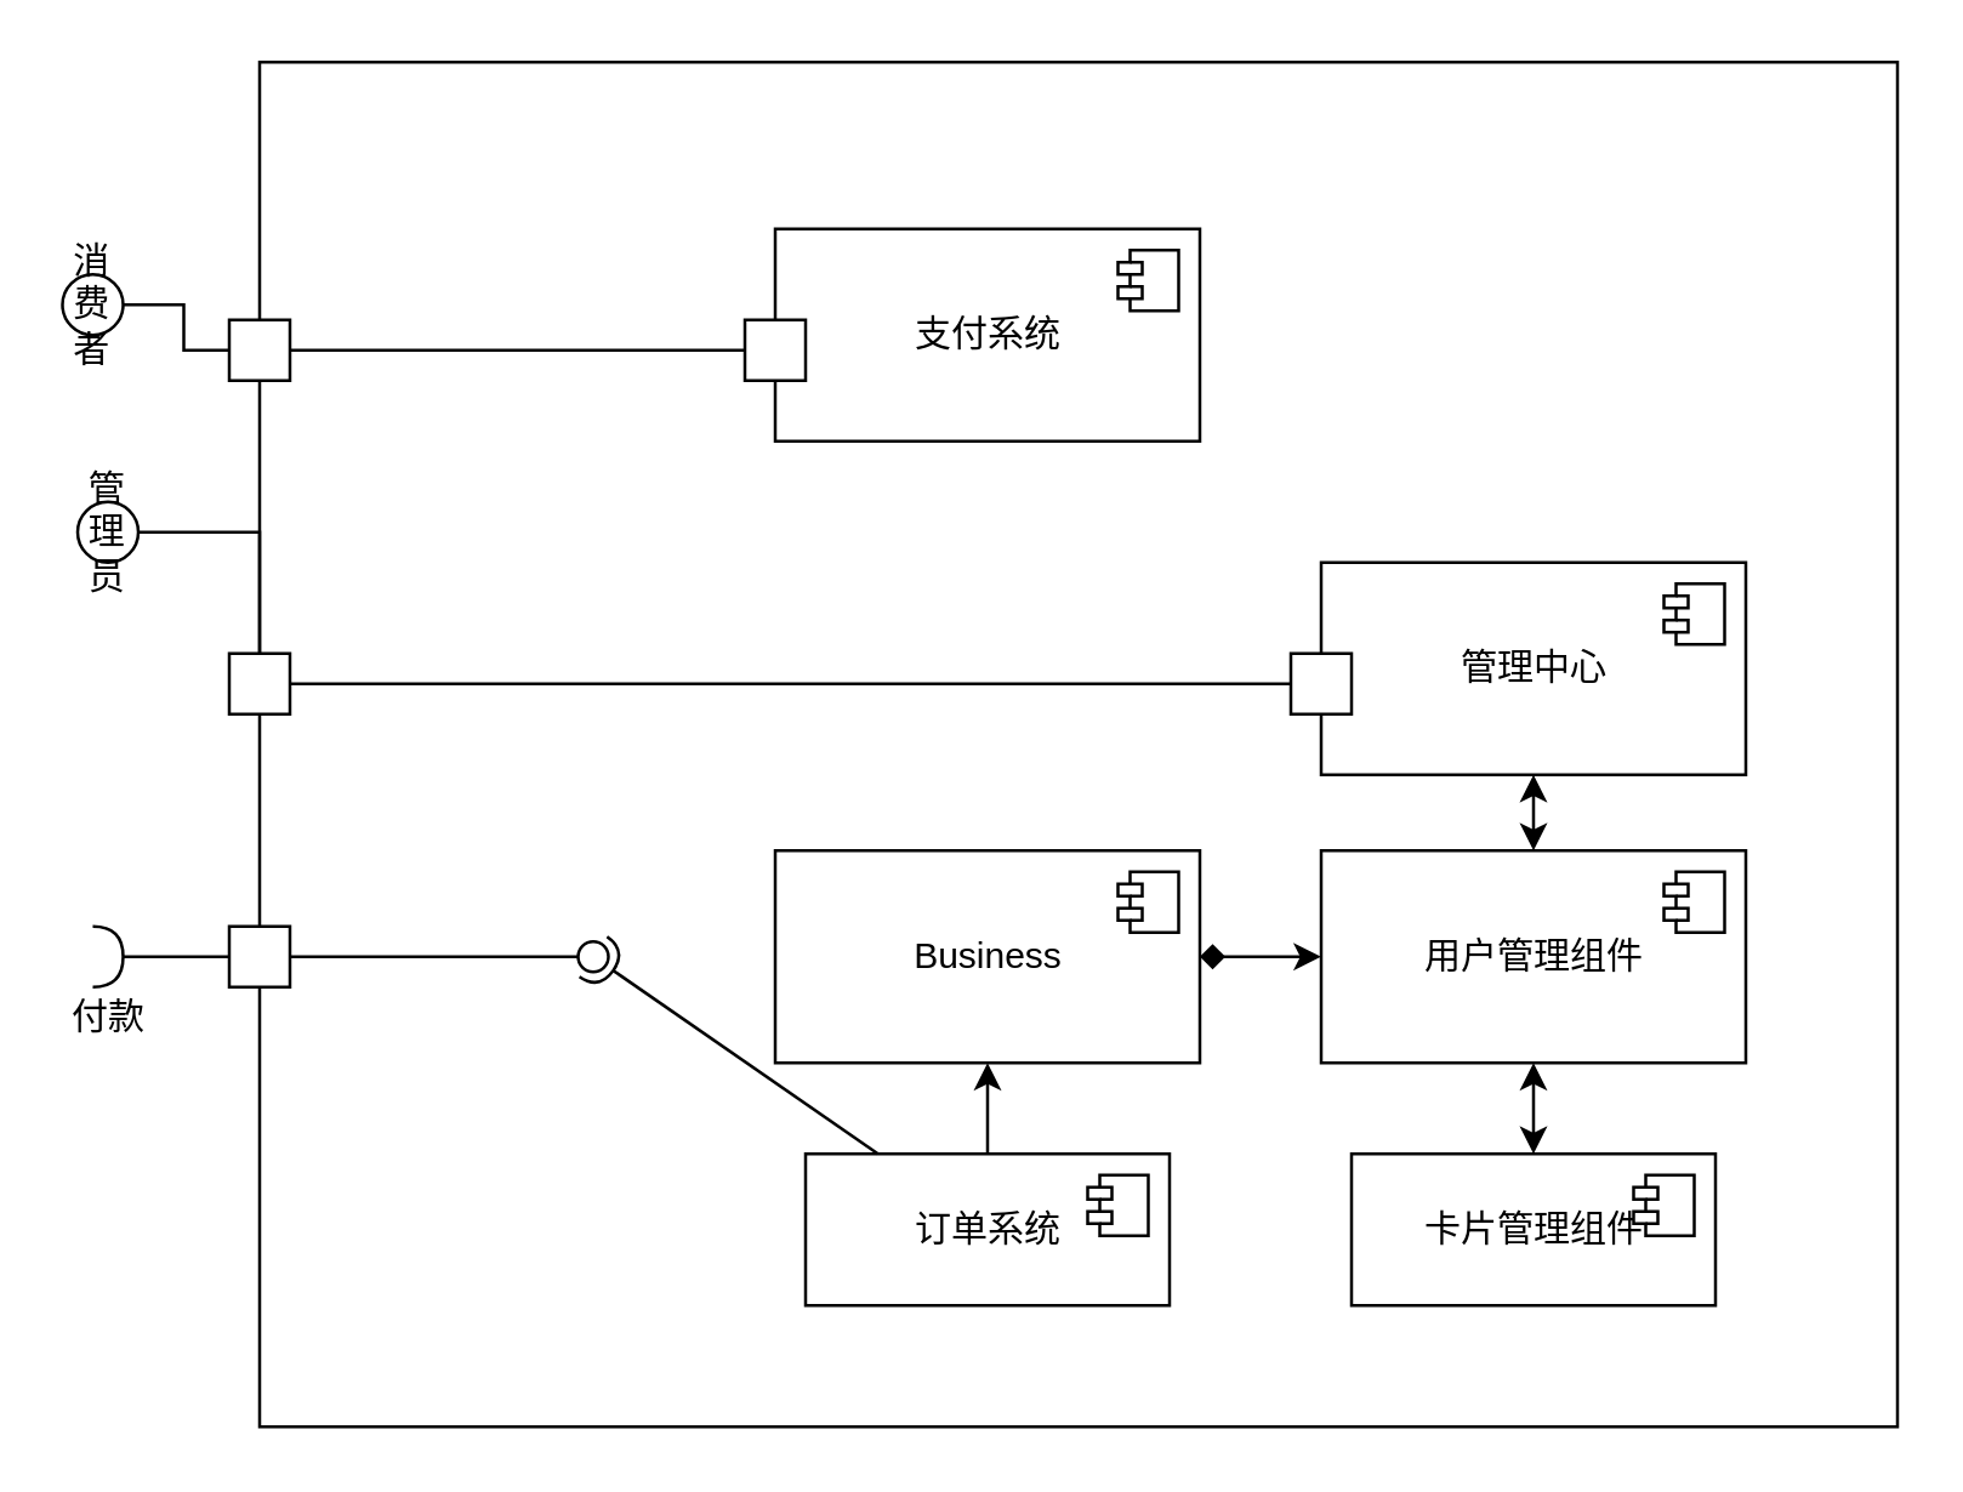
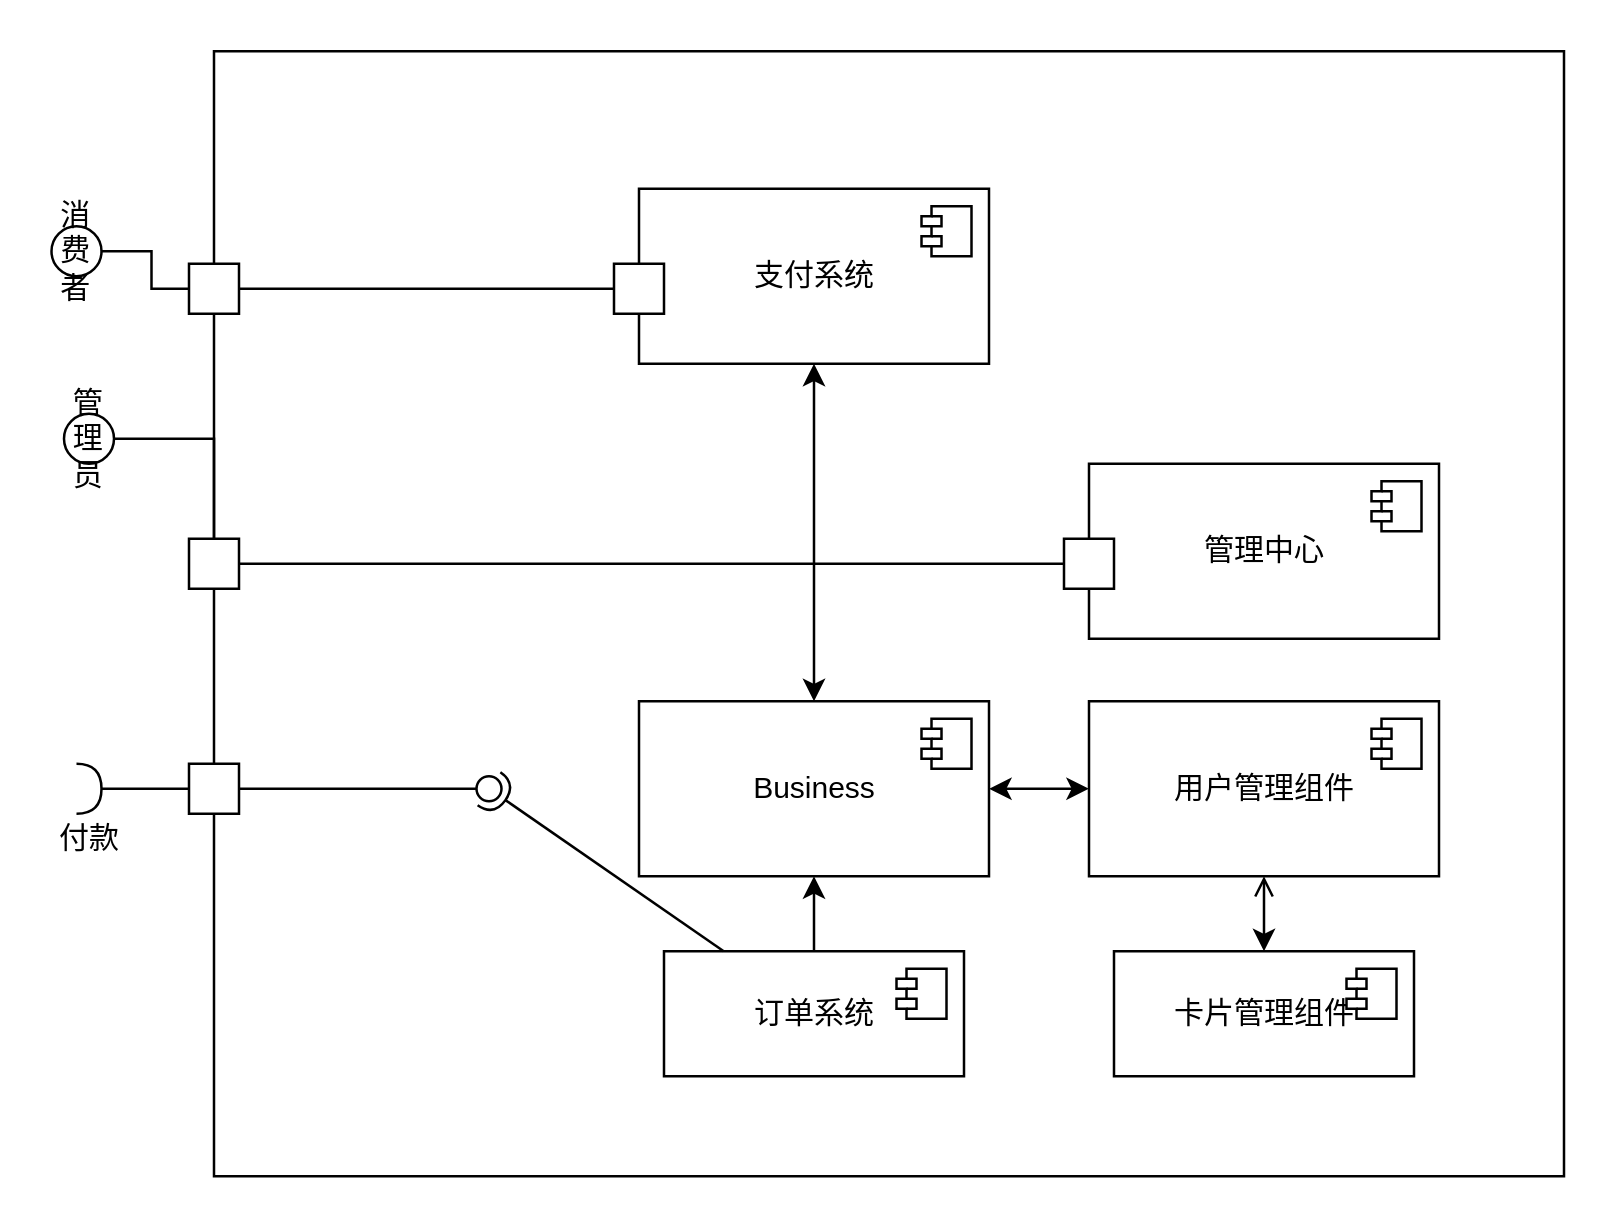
  <mxCell id="0" />
  <mxCell id="1" parent="0" />
  <mxCell id="2" value="" style="rounded=0;whiteSpace=wrap;html=1;" vertex="1" parent="1"><mxGeometry x="85" y="20" width="540" height="450" as="geometry" /></mxCell>
  <mxCell id="3" value="支付系统" style="html=1;dropTarget=0;" vertex="1" parent="1"><mxGeometry x="255" y="75" width="140" height="70" as="geometry" /></mxCell>
  <mxCell id="4" value="" style="shape=component;jettyWidth=8;jettyHeight=4;" vertex="1" parent="3"><mxGeometry x="1" width="20" height="20" relative="1" as="geometry"><mxPoint x="-27" y="7" as="offset" /></mxGeometry></mxCell>
+ <mxCell id="5" value="" style="edgeStyle=none;rounded=0;orthogonalLoop=1;jettySize=auto;html=1;startArrow=classic;startFill=1;endArrow=classic;endFill=1;" edge="1" parent="1" source="34" target="3"><mxGeometry relative="1" as="geometry" /></mxCell>
  <mxCell id="6" value="管理中心" style="html=1;dropTarget=0;" vertex="1" parent="1"><mxGeometry x="435" y="185" width="140" height="70" as="geometry" /></mxCell>
  <mxCell id="7" value="" style="shape=component;jettyWidth=8;jettyHeight=4;" vertex="1" parent="6"><mxGeometry x="1" width="20" height="20" relative="1" as="geometry"><mxPoint x="-27" y="7" as="offset" /></mxGeometry></mxCell>
  <mxCell id="8" value="订单系统" style="html=1;dropTarget=0;" vertex="1" parent="1"><mxGeometry x="265" y="380" width="120" height="50" as="geometry" /></mxCell>
  <mxCell id="9" value="" style="shape=component;jettyWidth=8;jettyHeight=4;" vertex="1" parent="8"><mxGeometry x="1" width="20" height="20" relative="1" as="geometry"><mxPoint x="-27" y="7" as="offset" /></mxGeometry></mxCell>
  <mxCell id="10" value="" style="rounded=0;orthogonalLoop=1;jettySize=auto;html=1;endArrow=none;endFill=0;exitX=1;exitY=0.5;exitDx=0;exitDy=0;" edge="1" target="12" parent="1" source="25"><mxGeometry relative="1" as="geometry"><mxPoint x="305" y="300" as="sourcePoint" /></mxGeometry></mxCell>
  <mxCell id="11" value="" style="rounded=0;orthogonalLoop=1;jettySize=auto;html=1;endArrow=halfCircle;endFill=0;entryX=0.5;entryY=0.5;entryDx=0;entryDy=0;endSize=6;strokeWidth=1;" edge="1" target="12" parent="1" source="8"><mxGeometry relative="1" as="geometry"><mxPoint x="345" y="300" as="sourcePoint" /><Array as="points" /></mxGeometry></mxCell>
  <mxCell id="12" value="" style="ellipse;whiteSpace=wrap;html=1;fontFamily=Helvetica;fontSize=12;fontColor=#000000;align=center;strokeColor=#000000;fillColor=#ffffff;points=[];aspect=fixed;resizable=0;" vertex="1" parent="1"><mxGeometry x="190" y="310" width="10" height="10" as="geometry" /></mxCell>
  <mxCell id="13" value="" style="edgeStyle=orthogonalEdgeStyle;rounded=0;orthogonalLoop=1;jettySize=auto;html=1;endArrow=none;endFill=0;" edge="1" parent="1" source="14" target="18"><mxGeometry relative="1" as="geometry" /></mxCell>
  <mxCell id="14" value="消费者" style="ellipse;whiteSpace=wrap;html=1;aspect=fixed;" vertex="1" parent="1"><mxGeometry x="20" y="90" width="20" height="20" as="geometry" /></mxCell>
  <mxCell id="15" value="" style="edgeStyle=orthogonalEdgeStyle;rounded=0;orthogonalLoop=1;jettySize=auto;html=1;endArrow=none;endFill=0;" edge="1" parent="1" source="16" target="20"><mxGeometry relative="1" as="geometry" /></mxCell>
  <mxCell id="16" value="管理员" style="ellipse;whiteSpace=wrap;html=1;aspect=fixed;" vertex="1" parent="1"><mxGeometry x="25" y="165" width="20" height="20" as="geometry" /></mxCell>
  <mxCell id="17" value="" style="rounded=0;orthogonalLoop=1;jettySize=auto;html=1;endArrow=none;endFill=0;" edge="1" parent="1" source="18" target="21"><mxGeometry relative="1" as="geometry" /></mxCell>
  <mxCell id="18" value="" style="whiteSpace=wrap;html=1;aspect=fixed;" vertex="1" parent="1"><mxGeometry x="75" y="105" width="20" height="20" as="geometry" /></mxCell>
  <mxCell id="19" value="" style="edgeStyle=orthogonalEdgeStyle;rounded=0;orthogonalLoop=1;jettySize=auto;html=1;endArrow=none;endFill=0;" edge="1" parent="1" source="20" target="22"><mxGeometry relative="1" as="geometry"><Array as="points"><mxPoint x="265" y="225" /><mxPoint x="265" y="225" /></Array></mxGeometry></mxCell>
  <mxCell id="20" value="" style="whiteSpace=wrap;html=1;aspect=fixed;" vertex="1" parent="1"><mxGeometry x="75" y="215" width="20" height="20" as="geometry" /></mxCell>
  <mxCell id="21" value="" style="whiteSpace=wrap;html=1;aspect=fixed;" vertex="1" parent="1"><mxGeometry x="245" y="105" width="20" height="20" as="geometry" /></mxCell>
  <mxCell id="22" value="" style="whiteSpace=wrap;html=1;aspect=fixed;" vertex="1" parent="1"><mxGeometry x="425" y="215" width="20" height="20" as="geometry" /></mxCell>
  <mxCell id="23" value="" style="edgeStyle=orthogonalEdgeStyle;rounded=0;orthogonalLoop=1;jettySize=auto;html=1;endArrow=none;endFill=0;" edge="1" parent="1" source="24" target="25"><mxGeometry relative="1" as="geometry" /></mxCell>
  <mxCell id="24" value="付款" style="shape=requiredInterface;html=1;verticalLabelPosition=bottom;" vertex="1" parent="1"><mxGeometry x="30" y="305" width="10" height="20" as="geometry" /></mxCell>
  <mxCell id="25" value="" style="whiteSpace=wrap;html=1;aspect=fixed;" vertex="1" parent="1"><mxGeometry x="75" y="305" width="20" height="20" as="geometry" /></mxCell>
- <mxCell id="26" value="" style="edgeStyle=none;rounded=0;orthogonalLoop=1;jettySize=auto;html=1;endArrow=classic;endFill=1;startArrow=classic;startFill=1;entryX=0.5;entryY=1;entryDx=0;entryDy=0;" edge="1" parent="1" source="27" target="31"><mxGeometry relative="1" as="geometry" /></mxCell>
+ <mxCell id="26" value="" style="edgeStyle=none;rounded=0;orthogonalLoop=1;jettySize=auto;html=1;endArrow=open;endFill=1;startArrow=classic;startFill=1;entryX=0.5;entryY=1;entryDx=0;entryDy=0;" edge="1" parent="1" source="27" target="31"><mxGeometry relative="1" as="geometry" /></mxCell>
  <mxCell id="27" value="卡片管理组件" style="html=1;dropTarget=0;" vertex="1" parent="1"><mxGeometry x="445" y="380" width="120" height="50" as="geometry" /></mxCell>
  <mxCell id="28" value="" style="shape=component;jettyWidth=8;jettyHeight=4;" vertex="1" parent="27"><mxGeometry x="1" width="20" height="20" relative="1" as="geometry"><mxPoint x="-27" y="7" as="offset" /></mxGeometry></mxCell>
- <mxCell id="29" value="" style="edgeStyle=none;rounded=0;orthogonalLoop=1;jettySize=auto;html=1;startArrow=classic;startFill=1;endArrow=classic;endFill=1;" edge="1" parent="1" source="31" target="6"><mxGeometry relative="1" as="geometry" /></mxCell>
- <mxCell id="30" value="" style="edgeStyle=none;rounded=0;orthogonalLoop=1;jettySize=auto;html=1;startArrow=classic;startFill=1;endArrow=diamond;endFill=1;" edge="1" parent="1" source="31" target="34"><mxGeometry relative="1" as="geometry" /></mxCell>
+ <mxCell id="30" value="" style="edgeStyle=none;rounded=0;orthogonalLoop=1;jettySize=auto;html=1;startArrow=classic;startFill=1;endArrow=classic;endFill=1;" edge="1" parent="1" source="31" target="34"><mxGeometry relative="1" as="geometry" /></mxCell>
  <mxCell id="31" value="用户管理组件" style="html=1;dropTarget=0;" vertex="1" parent="1"><mxGeometry x="435" y="280" width="140" height="70" as="geometry" /></mxCell>
  <mxCell id="32" value="" style="shape=component;jettyWidth=8;jettyHeight=4;" vertex="1" parent="31"><mxGeometry x="1" width="20" height="20" relative="1" as="geometry"><mxPoint x="-27" y="7" as="offset" /></mxGeometry></mxCell>
  <mxCell id="33" value="" style="edgeStyle=none;rounded=0;orthogonalLoop=1;jettySize=auto;html=1;startArrow=classic;startFill=1;endArrow=none;endFill=1;" edge="1" parent="1" source="34" target="8"><mxGeometry relative="1" as="geometry" /></mxCell>
  <mxCell id="34" value="Business" style="html=1;dropTarget=0;" vertex="1" parent="1"><mxGeometry x="255" y="280" width="140" height="70" as="geometry" /></mxCell>
  <mxCell id="35" value="" style="shape=component;jettyWidth=8;jettyHeight=4;" vertex="1" parent="34"><mxGeometry x="1" width="20" height="20" relative="1" as="geometry"><mxPoint x="-27" y="7" as="offset" /></mxGeometry></mxCell>
